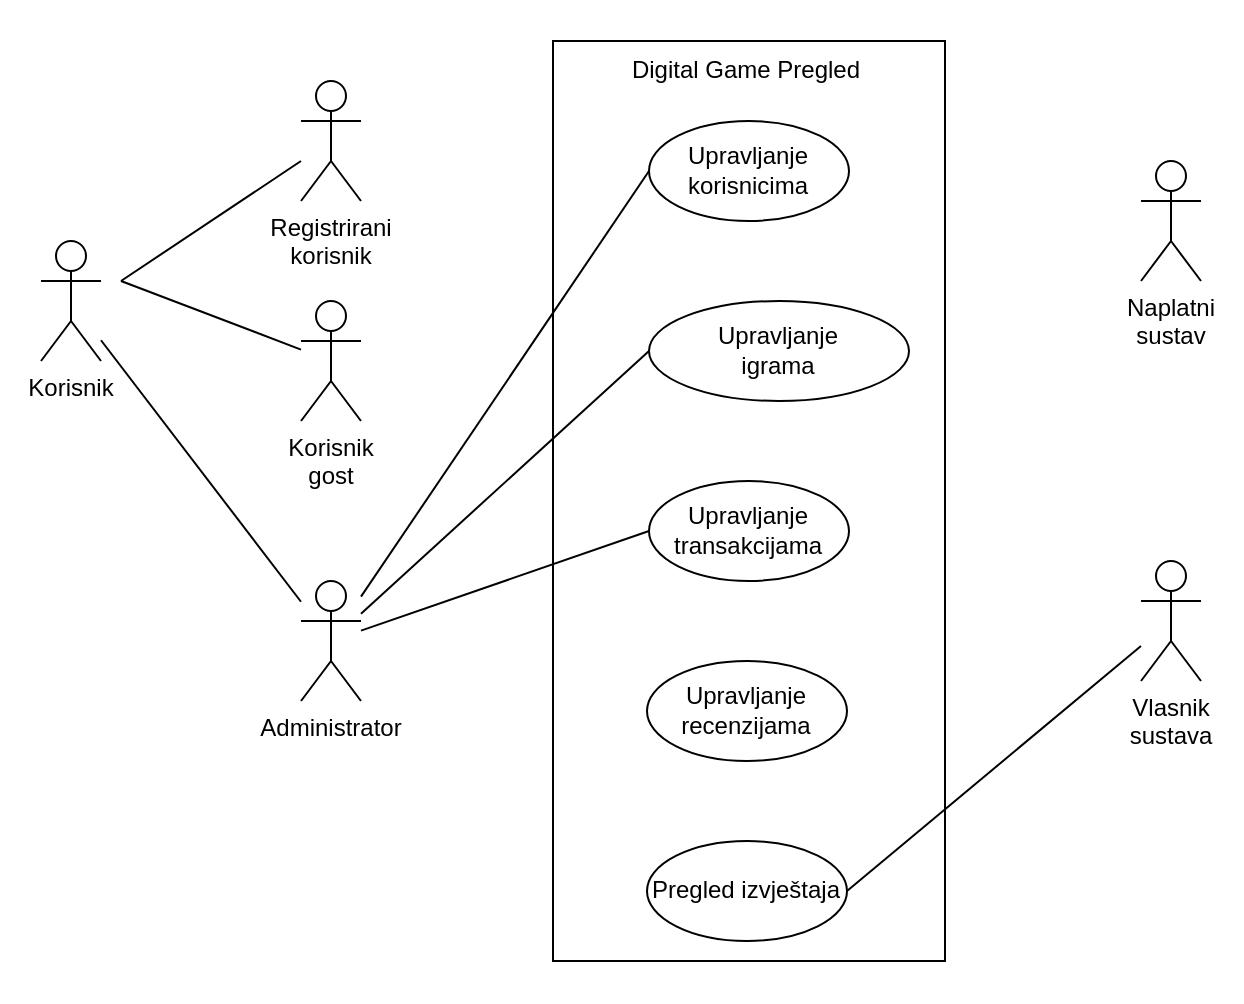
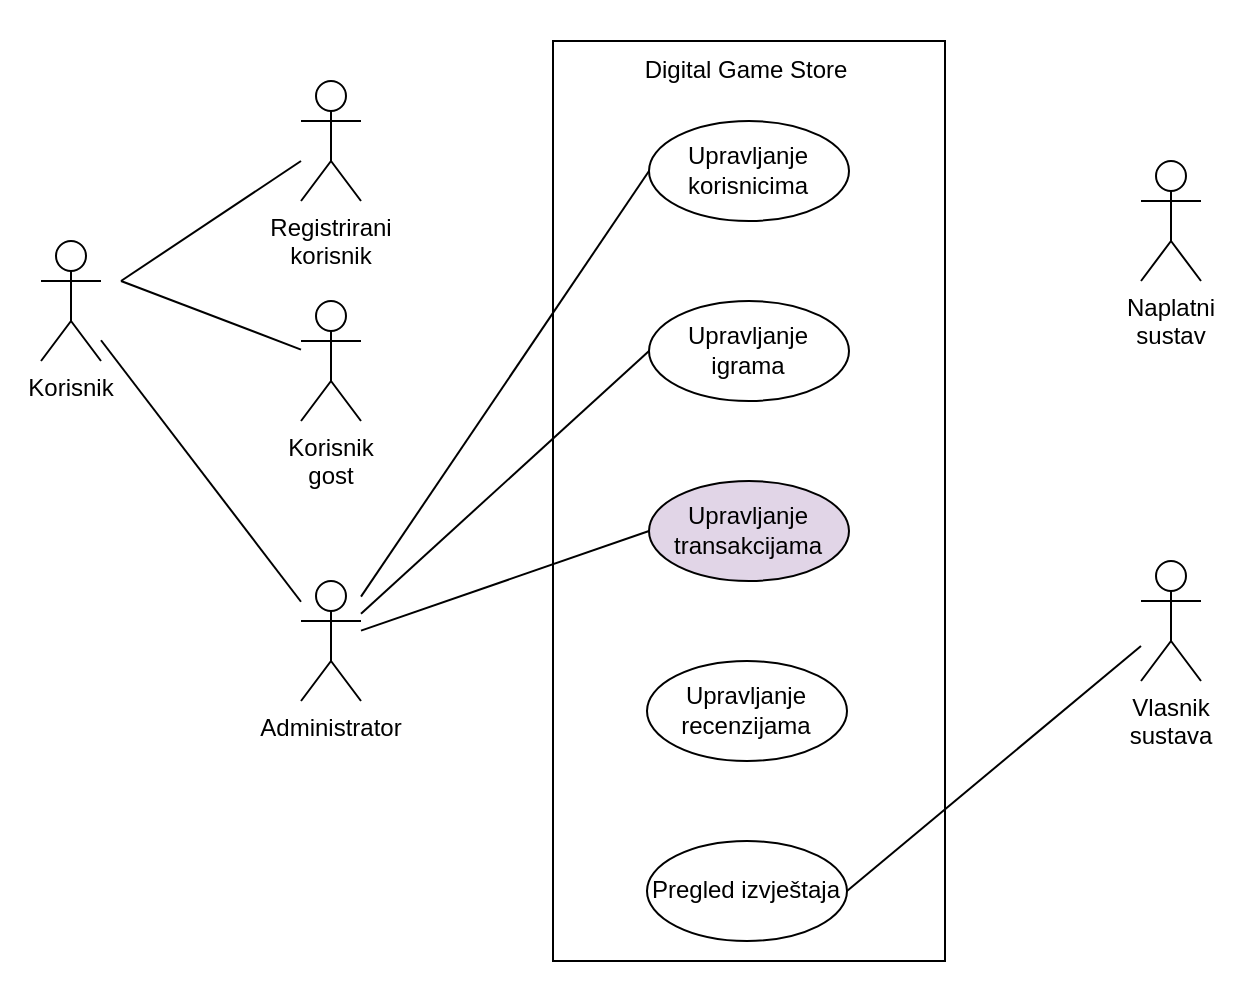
  <mxCell id="0" />
  <mxCell id="1" parent="0" />
  <mxCell id="2" value="" style="rounded=0;whiteSpace=wrap;html=1;" parent="1" vertex="1"><mxGeometry x="276" y="20" width="196" height="460" as="geometry" /></mxCell>
  <mxCell id="3" value="Korisnik" style="shape=umlActor;verticalLabelPosition=bottom;verticalAlign=top;html=1;outlineConnect=0;" parent="1" vertex="1"><mxGeometry x="20" y="120" width="30" height="60" as="geometry" /></mxCell>
  <mxCell id="4" value="Administrator" style="shape=umlActor;verticalLabelPosition=bottom;verticalAlign=top;html=1;outlineConnect=0;" parent="1" vertex="1"><mxGeometry x="150" y="290" width="30" height="60" as="geometry" /></mxCell>
  <mxCell id="5" value="Naplatni&lt;br&gt;sustav" style="shape=umlActor;verticalLabelPosition=bottom;verticalAlign=top;html=1;outlineConnect=0;" parent="1" vertex="1"><mxGeometry x="570" y="80" width="30" height="60" as="geometry" /></mxCell>
  <mxCell id="6" value="Registrirani&lt;br&gt;korisnik&lt;br&gt;" style="shape=umlActor;verticalLabelPosition=bottom;verticalAlign=top;html=1;outlineConnect=0;" parent="1" vertex="1"><mxGeometry x="150" y="40" width="30" height="60" as="geometry" /></mxCell>
  <mxCell id="7" value="Korisnik&lt;br&gt;gost" style="shape=umlActor;verticalLabelPosition=bottom;verticalAlign=top;html=1;outlineConnect=0;" parent="1" vertex="1"><mxGeometry x="150" y="150" width="30" height="60" as="geometry" /></mxCell>
  <mxCell id="8" value="" style="endArrow=none;html=1;rounded=0;" parent="1" target="6" edge="1"><mxGeometry width="50" height="50" relative="1" as="geometry"><mxPoint x="60" y="140" as="sourcePoint" /><mxPoint x="460" y="200" as="targetPoint" /></mxGeometry></mxCell>
  <mxCell id="9" value="" style="endArrow=none;html=1;rounded=0;" parent="1" target="7" edge="1"><mxGeometry width="50" height="50" relative="1" as="geometry"><mxPoint x="60" y="140" as="sourcePoint" /><mxPoint x="460" y="200" as="targetPoint" /></mxGeometry></mxCell>
- <mxCell id="10" value="Digital Game Pregled" style="text;html=1;strokeColor=none;fillColor=none;align=center;verticalAlign=middle;whiteSpace=wrap;rounded=0;" parent="1" vertex="1"><mxGeometry x="276" y="20" width="194" height="30" as="geometry" /></mxCell>
+ <mxCell id="10" value="Digital Game Store" style="text;html=1;strokeColor=none;fillColor=none;align=center;verticalAlign=middle;whiteSpace=wrap;rounded=0;" parent="1" vertex="1"><mxGeometry x="276" y="20" width="194" height="30" as="geometry" /></mxCell>
  <mxCell id="11" value="Upravljanje&lt;br&gt;korisnicima" style="ellipse;whiteSpace=wrap;html=1;" parent="1" vertex="1"><mxGeometry x="324" y="60" width="100" height="50" as="geometry" /></mxCell>
- <mxCell id="12" value="Upravljanje&lt;br&gt;igrama" style="ellipse;whiteSpace=wrap;html=1;" parent="1" vertex="1"><mxGeometry x="324" y="150" width="130" height="50" as="geometry" /></mxCell>
- <mxCell id="13" value="Upravljanje&lt;br&gt;transakcijama" style="ellipse;whiteSpace=wrap;html=1;" parent="1" vertex="1"><mxGeometry x="324" y="240" width="100" height="50" as="geometry" /></mxCell>
+ <mxCell id="12" value="Upravljanje&lt;br&gt;igrama" style="ellipse;whiteSpace=wrap;html=1;" parent="1" vertex="1"><mxGeometry x="324" y="150" width="100" height="50" as="geometry" /></mxCell>
+ <mxCell id="13" value="Upravljanje&lt;br&gt;transakcijama" style="ellipse;whiteSpace=wrap;html=1;fillColor=#e1d5e7;" parent="1" vertex="1"><mxGeometry x="324" y="240" width="100" height="50" as="geometry" /></mxCell>
  <mxCell id="14" value="Upravljanje&lt;br&gt;recenzijama" style="ellipse;whiteSpace=wrap;html=1;" parent="1" vertex="1"><mxGeometry x="323" y="330" width="100" height="50" as="geometry" /></mxCell>
  <mxCell id="15" value="" style="endArrow=none;html=1;rounded=0;entryX=0;entryY=0.5;entryDx=0;entryDy=0;" parent="1" source="4" target="11" edge="1"><mxGeometry width="50" height="50" relative="1" as="geometry"><mxPoint x="410" y="250" as="sourcePoint" /><mxPoint x="460" y="200" as="targetPoint" /></mxGeometry></mxCell>
  <mxCell id="16" value="" style="endArrow=none;html=1;rounded=0;entryX=0;entryY=0.5;entryDx=0;entryDy=0;" parent="1" source="4" target="12" edge="1"><mxGeometry width="50" height="50" relative="1" as="geometry"><mxPoint x="410" y="250" as="sourcePoint" /><mxPoint x="460" y="200" as="targetPoint" /></mxGeometry></mxCell>
  <mxCell id="17" value="" style="endArrow=none;html=1;rounded=0;entryX=0;entryY=0.5;entryDx=0;entryDy=0;" parent="1" source="4" target="13" edge="1"><mxGeometry width="50" height="50" relative="1" as="geometry"><mxPoint x="410" y="250" as="sourcePoint" /><mxPoint x="460" y="200" as="targetPoint" /></mxGeometry></mxCell>
  <mxCell id="18" value="" style="endArrow=none;html=1;rounded=0;" parent="1" source="4" target="3" edge="1"><mxGeometry width="50" height="50" relative="1" as="geometry"><mxPoint x="410" y="250" as="sourcePoint" /><mxPoint x="460" y="200" as="targetPoint" /></mxGeometry></mxCell>
  <mxCell id="19" value="Vlasnik&lt;br&gt;sustava" style="shape=umlActor;verticalLabelPosition=bottom;verticalAlign=top;html=1;outlineConnect=0;" vertex="1" parent="1"><mxGeometry x="570" y="280" width="30" height="60" as="geometry" /></mxCell>
  <mxCell id="20" value="Pregled izvještaja" style="ellipse;whiteSpace=wrap;html=1;" vertex="1" parent="1"><mxGeometry x="323" y="420" width="100" height="50" as="geometry" /></mxCell>
  <mxCell id="21" value="" style="endArrow=none;html=1;rounded=0;exitX=1;exitY=0.5;exitDx=0;exitDy=0;" edge="1" parent="1" source="20" target="19"><mxGeometry width="50" height="50" relative="1" as="geometry"><mxPoint x="350" y="310" as="sourcePoint" /><mxPoint x="400" y="260" as="targetPoint" /></mxGeometry></mxCell>
